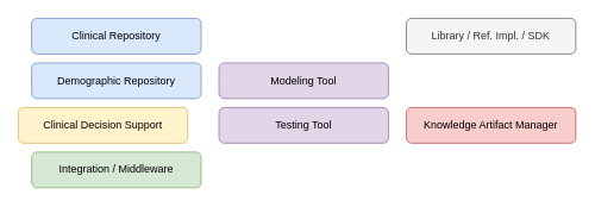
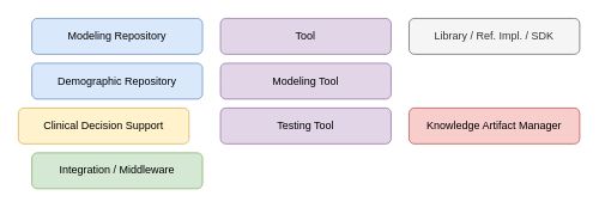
  <mxCell id="0" />
  <mxCell id="1" parent="0" />
- <mxCell id="2" value="Clinical Repository" style="rounded=1;whiteSpace=wrap;html=1;fillColor=#dae8fc;strokeColor=#6c8ebf;gradientColor=none;" parent="1" vertex="1"><mxGeometry x="35" y="20" width="190" height="40" as="geometry" /></mxCell>
+ <mxCell id="2" value="Modeling Repository" style="rounded=1;whiteSpace=wrap;html=1;fillColor=#dae8fc;strokeColor=#6c8ebf;gradientColor=none;" parent="1" vertex="1"><mxGeometry x="35" y="20" width="190" height="40" as="geometry" /></mxCell>
  <mxCell id="3" value="Demographic Repository" style="rounded=1;whiteSpace=wrap;html=1;fillColor=#dae8fc;strokeColor=#6c8ebf;gradientColor=none;" parent="1" vertex="1"><mxGeometry x="35" y="70" width="190" height="40" as="geometry" /></mxCell>
  <mxCell id="4" value="Modeling Tool" style="rounded=1;whiteSpace=wrap;html=1;fillColor=#e1d5e7;strokeColor=#9673a6;gradientColor=none;" parent="1" vertex="1"><mxGeometry x="245" y="70" width="190" height="40" as="geometry" /></mxCell>
  <mxCell id="5" value="Knowledge Artifact Manager" style="rounded=1;whiteSpace=wrap;html=1;fillColor=#f8cecc;strokeColor=#b85450;gradientColor=none;" parent="1" vertex="1"><mxGeometry x="455" y="120" width="190" height="40" as="geometry" /></mxCell>
  <mxCell id="6" value="Clinical Decision Support" style="rounded=1;whiteSpace=wrap;html=1;fillColor=#fff2cc;strokeColor=#d6b656;gradientColor=none;" parent="1" vertex="1"><mxGeometry x="20" y="120" width="190" height="40" as="geometry" /></mxCell>
  <mxCell id="7" value="Library / Ref. Impl. / SDK" style="rounded=1;whiteSpace=wrap;html=1;fillColor=#f5f5f5;strokeColor=#666666;fontColor=#333333;gradientColor=none;" parent="1" vertex="1"><mxGeometry x="455" y="20" width="190" height="40" as="geometry" /></mxCell>
+ <mxCell id="8" value="Tool" style="rounded=1;whiteSpace=wrap;html=1;fillColor=#e1d5e7;strokeColor=#9673a6;gradientColor=none;" parent="1" vertex="1"><mxGeometry x="245" y="20" width="190" height="40" as="geometry" /></mxCell>
  <mxCell id="9" value="Testing Tool" style="rounded=1;whiteSpace=wrap;html=1;fillColor=#e1d5e7;strokeColor=#9673a6;gradientColor=none;" parent="1" vertex="1"><mxGeometry x="245" y="120" width="190" height="40" as="geometry" /></mxCell>
  <mxCell id="10" value="Integration / Middleware" style="rounded=1;whiteSpace=wrap;html=1;fillColor=#d5e8d4;strokeColor=#82b366;gradientColor=none;" parent="1" vertex="1"><mxGeometry x="35" y="170" width="190" height="40" as="geometry" /></mxCell>
